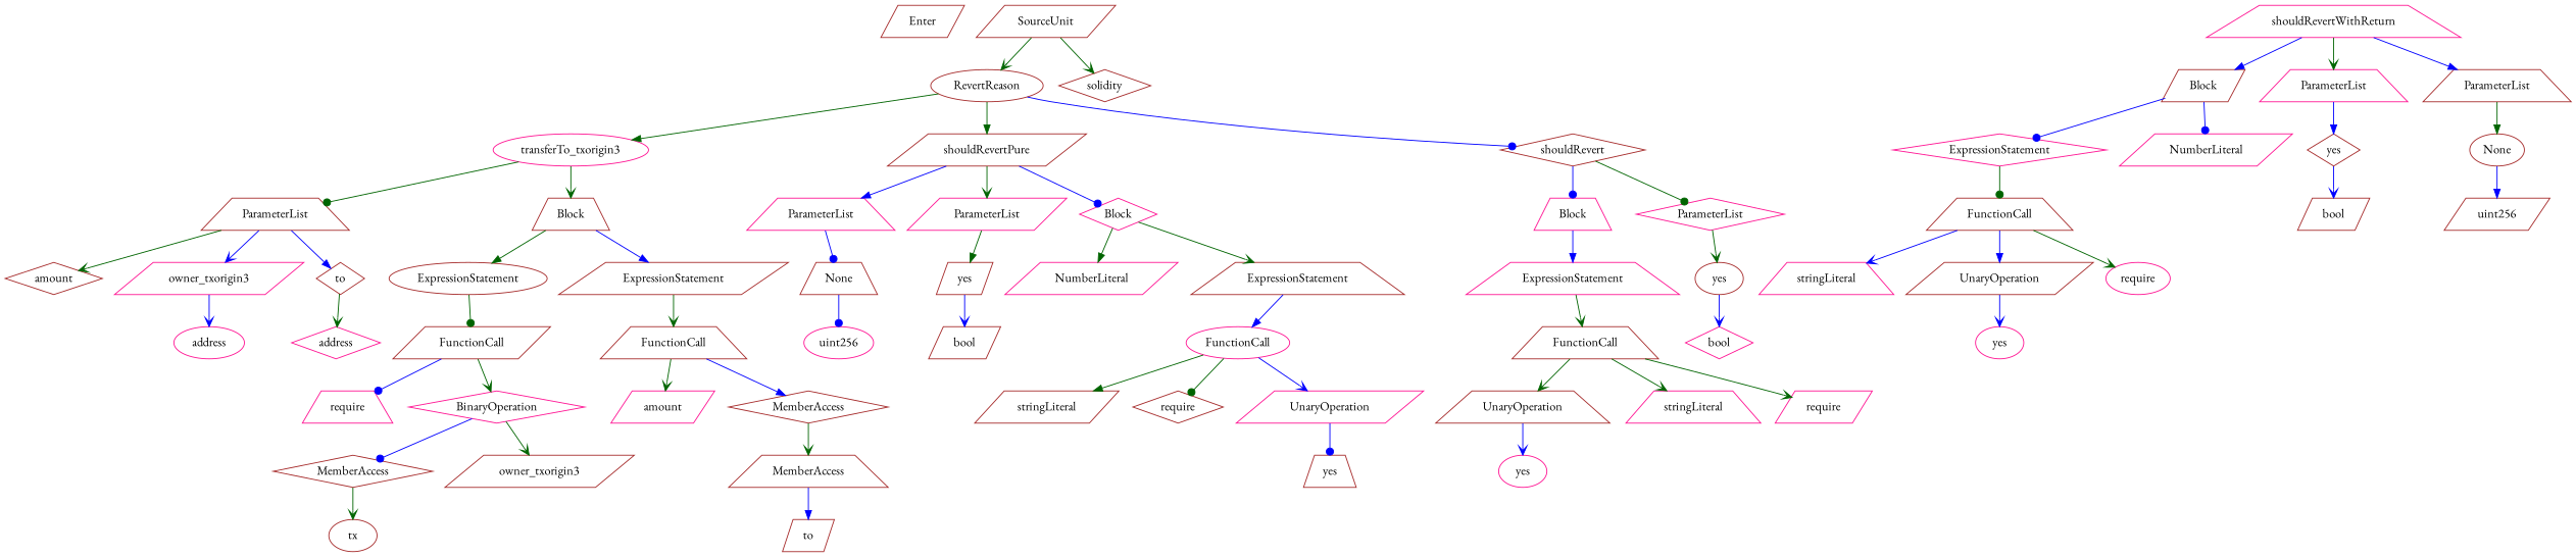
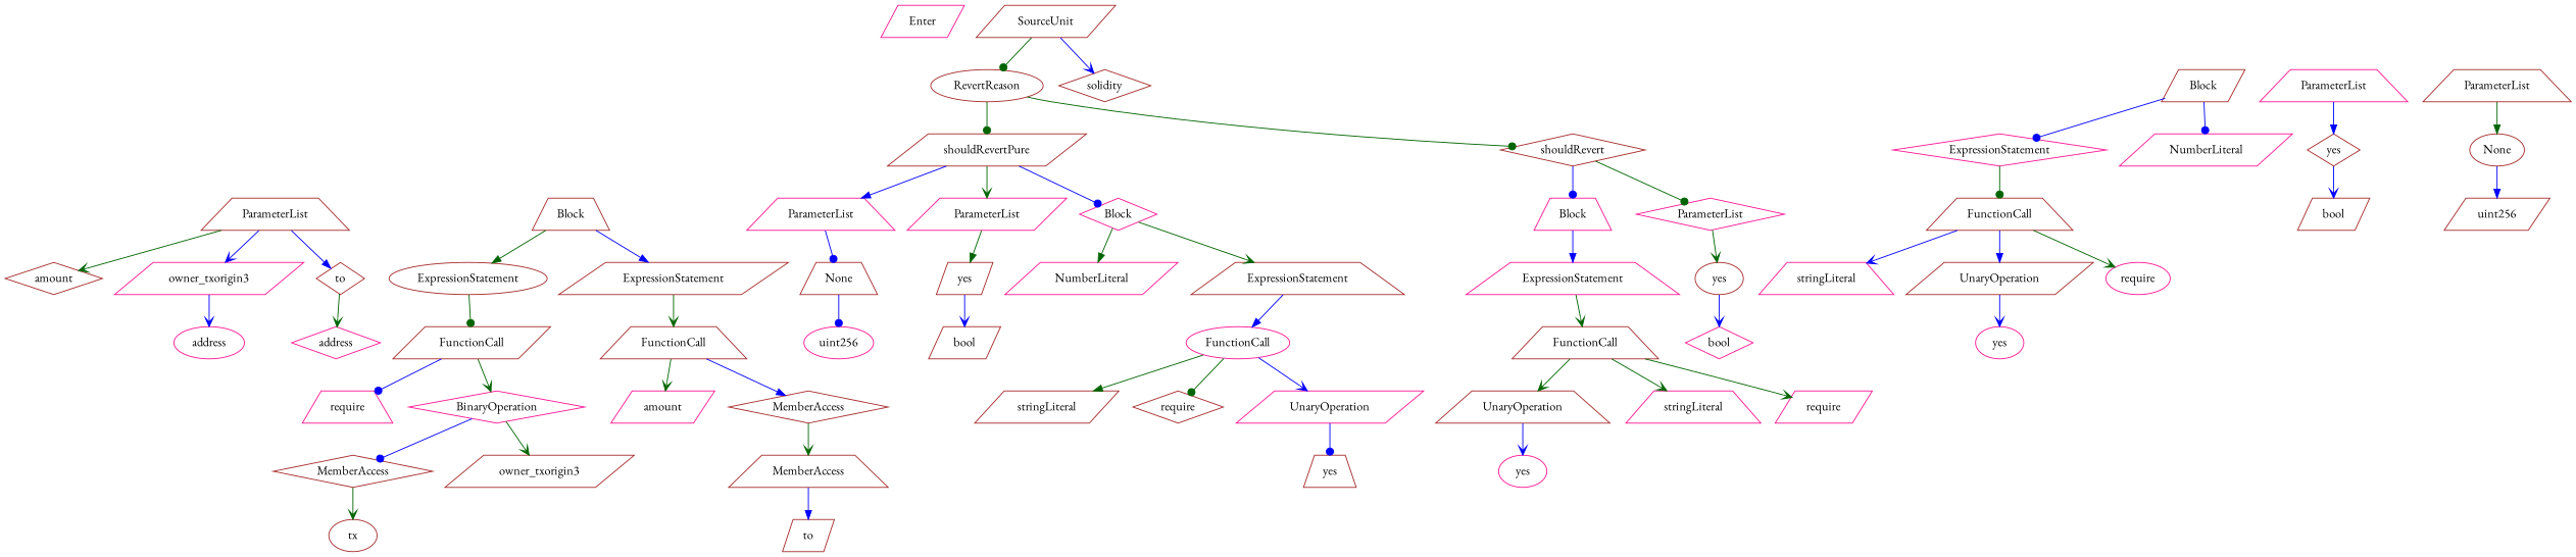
  strict digraph {
    fontname="EB Garamond"
    node [color=brown fontname="EB Garamond" shape=parallelogram]
    edge [arrowhead=vee color=darkgreen fontname="EB Garamond"]
-   Enter [height=0.5 width=0.83628]
+   Enter [color=deeppink height=0.5 width=0.83628]
    n2 [height=0.5 label=UnaryOperation shape=trapezium width=1.9452]
    n3 [color=deeppink height=0.5 label=yes shape=ellipse width=0.75]
    n4 [color=deeppink height=0.5 label=FunctionCall shape=ellipse width=1.6125]
    n5 [height=0.5 label=stringLiteral width=1.5016]
    n6 [height=0.5 label=require shape=diamond width=1.0026]
    n7 [color=deeppink height=0.5 label=UnaryOperation width=1.9452]
    n8 [height=0.5 label=yes shape=trapezium width=0.75]
    n9 [height=0.5 label=bool width=0.76697]
    n10 [height=0.5 label=FunctionCall shape=trapezium width=1.6125]
    n11 [color=deeppink height=0.5 label=stringLiteral shape=trapezium width=1.5016]
    n12 [color=deeppink height=0.5 label=require width=1.0026]
    n13 [color=deeppink height=0.5 label=Block shape=trapezium width=0.90558]
    n14 [color=deeppink height=0.5 label=ExpressionStatement shape=trapezium width=2.458]
    n15 [color=deeppink height=0.5 label=uint256 shape=ellipse width=1.0442]
    n16 [color=deeppink height=0.5 label=require shape=trapezium width=1.0026]
    n17 [height=0.5 label=amount shape=diamond width=1.0581]
    n18 [height=0.5 label=ExpressionStatement shape=ellipse width=2.458]
    n19 [height=0.5 label=FunctionCall width=1.6125]
    n20 [color=deeppink height=0.5 label=BinaryOperation shape=diamond width=1.9867]
    n21 [height=0.5 label=MemberAccess shape=diamond width=1.9174]
    n22 [height=0.5 label=owner_txorigin3 width=1.9729]
    n23 [height=0.5 label=RevertReason shape=ellipse width=1.7511]
-   n24 [color=deeppink height=0.5 label=transferTo_txorigin3 shape=ellipse width=2.4164]
    n25 [height=0.5 label=shouldRevertPure width=2.1392]
    n26 [height=0.5 label=shouldRevert shape=diamond width=1.6679]
    n27 [height=0.5 label=ParameterList shape=trapezium width=1.7095]
    n28 [height=0.5 label=Block shape=trapezium width=0.90558]
    n29 [color=deeppink height=0.5 label=ParameterList shape=trapezium width=1.7095]
    n30 [color=deeppink height=0.5 label=ParameterList width=1.7095]
    n31 [color=deeppink height=0.5 label=Block shape=diamond width=0.90558]
-   n32 [color=deeppink height=0.5 label=shouldRevertWithReturn shape=trapezium width=2.86]
    n33 [height=0.5 label=Block width=0.90558]
    n34 [color=deeppink height=0.5 label=ParameterList shape=trapezium width=1.7095]
    n35 [height=0.5 label=ParameterList shape=trapezium width=1.7095]
    n36 [color=deeppink height=0.5 label=ParameterList shape=diamond width=1.7095]
    n37 [color=deeppink height=0.5 label=owner_txorigin3 width=1.9729]
    n38 [height=0.5 label=to shape=diamond width=0.75]
    n39 [height=0.5 label=ExpressionStatement width=2.458]
    n40 [height=0.5 label=None shape=trapezium width=0.85014]
    n41 [height=0.5 label=yes width=0.75]
    n42 [color=deeppink height=0.5 label=NumberLiteral width=1.765]
    n43 [height=0.5 label=ExpressionStatement shape=trapezium width=2.458]
    n44 [color=deeppink height=0.5 label=ExpressionStatement shape=diamond width=2.458]
    n45 [color=deeppink height=0.5 label=NumberLiteral width=1.765]
    n46 [height=0.5 label=yes shape=diamond width=0.75]
    n47 [height=0.5 label=None shape=ellipse width=0.85014]
    n48 [height=0.5 label=yes shape=ellipse width=0.75]
    n49 [color=deeppink height=0.5 label=address shape=ellipse width=1.0996]
    n50 [color=deeppink height=0.5 label=address shape=diamond width=1.0996]
    n51 [height=0.5 label=FunctionCall shape=trapezium width=1.6125]
    n52 [height=0.5 label=bool width=0.76697]
    n53 [height=0.5 label=tx shape=ellipse width=0.75]
    n54 [color=deeppink height=0.5 label=bool shape=diamond width=0.76697]
    n55 [height=0.5 label=FunctionCall shape=trapezium width=1.6125]
    n56 [color=deeppink height=0.5 label=stringLiteral shape=trapezium width=1.5016]
    n57 [height=0.5 label=UnaryOperation width=1.9452]
    n58 [color=deeppink height=0.5 label=require shape=ellipse width=1.0026]
    n59 [color=deeppink height=0.5 label=yes shape=ellipse width=0.75]
    n60 [height=0.5 label=solidity shape=diamond width=1.0442]
    n61 [color=deeppink height=0.5 label=amount width=1.0581]
    n62 [height=0.5 label=MemberAccess shape=diamond width=1.9174]
    n63 [height=0.5 label=MemberAccess shape=trapezium width=1.9174]
    n64 [height=0.5 label=uint256 width=1.0442]
    n65 [height=0.5 label=to width=0.75]
    n66 [height=0.5 label=SourceUnit width=1.46]
    n2 -> n3 [color=blue]
    n4 -> n5 [arrowhead=normal]
    n4 -> n6 [arrowhead=dot]
    n4 -> n7 [color=blue]
    n7 -> n8 [arrowhead=dot color=blue]
    n10 -> n2
    n10 -> n11
    n10 -> n12
    n13 -> n14 [arrowhead=normal color=blue]
    n14 -> n10
    n18 -> n19 [arrowhead=dot]
    n19 -> n16 [arrowhead=dot color=blue]
    n19 -> n20
    n20 -> n21 [arrowhead=dot color=blue]
    n20 -> n22
    n21 -> n53
-   n23 -> n24 [arrowhead=normal]
-   n23 -> n25 [arrowhead=normal]
-   n23 -> n26 [arrowhead=dot color=blue]
-   n24 -> n27 [arrowhead=dot]
-   n24 -> n28
+   n23 -> n25 [arrowhead=dot]
+   n23 -> n26 [arrowhead=dot]
    n25 -> n29 [arrowhead=normal color=blue]
    n25 -> n30
    n25 -> n31 [arrowhead=dot color=blue]
    n26 -> n13 [arrowhead=dot color=blue]
    n26 -> n36 [arrowhead=dot]
    n27 -> n17
    n27 -> n37 [color=blue]
    n27 -> n38 [arrowhead=normal color=blue]
    n28 -> n18 [arrowhead=normal]
    n28 -> n39 [arrowhead=normal color=blue]
    n29 -> n40 [arrowhead=dot color=blue]
    n30 -> n41 [arrowhead=normal]
    n31 -> n42 [arrowhead=normal]
    n31 -> n43
-   n32 -> n33 [arrowhead=normal color=blue]
-   n32 -> n34
-   n32 -> n35 [arrowhead=normal color=blue]
    n33 -> n44 [arrowhead=dot color=blue]
    n33 -> n45 [arrowhead=dot color=blue]
    n34 -> n46 [arrowhead=normal color=blue]
    n35 -> n47 [arrowhead=normal]
    n36 -> n48
    n37 -> n49 [color=blue]
    n38 -> n50
    n39 -> n51
    n40 -> n15 [arrowhead=dot color=blue]
    n41 -> n52 [color=blue]
    n43 -> n4 [arrowhead=normal color=blue]
    n44 -> n55 [arrowhead=dot]
    n46 -> n9 [color=blue]
    n47 -> n64 [arrowhead=normal color=blue]
    n48 -> n54 [color=blue]
    n51 -> n61
    n51 -> n62 [arrowhead=normal color=blue]
    n55 -> n56 [color=blue]
    n55 -> n57 [arrowhead=normal color=blue]
    n55 -> n58
    n57 -> n59 [color=blue]
    n62 -> n63
    n63 -> n65 [arrowhead=normal color=blue]
-   n66 -> n23
-   n66 -> n60
+   n66 -> n23 [arrowhead=dot]
+   n66 -> n60 [color=blue]
  }
